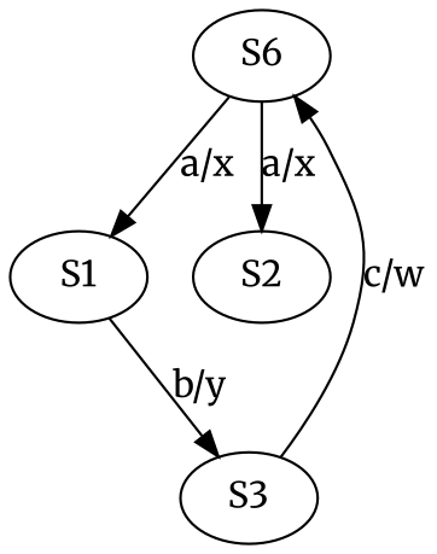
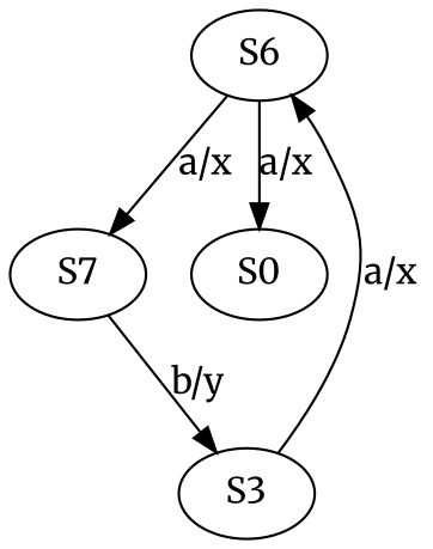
  digraph {
    fontname=Merriweather
    node [fontname=Merriweather]
    edge [fontname=Merriweather]
    n1 [label=S6]
-   n2 [label=S1]
-   n3 [label=S2]
+   n2 [label=S7]
+   n3 [label=S0]
    n4 [label=S3]
    n1 -> n2 [label="a/x"]
    n1 -> n3 [label="a/x"]
    n2 -> n4 [label="b/y"]
-   n4 -> n1 [label="c/w"]
+   n4 -> n1 [label="a/x"]
  }
